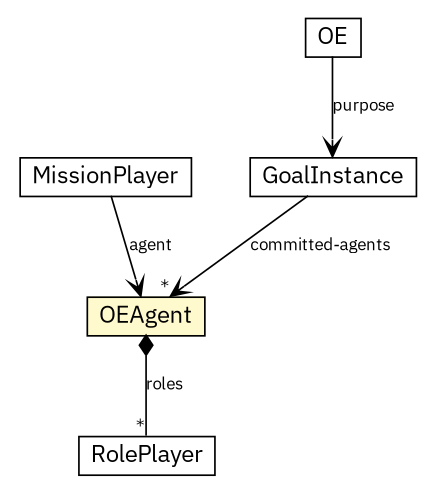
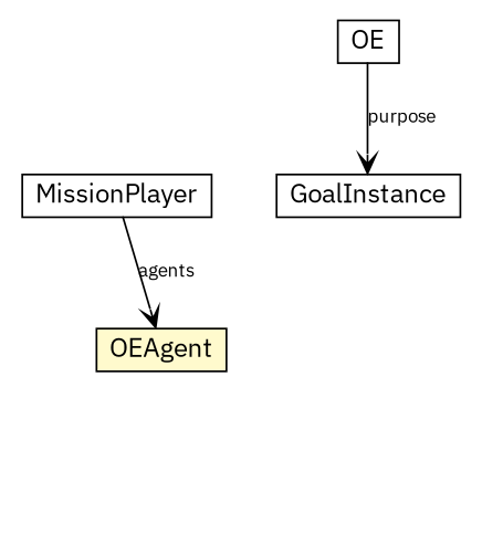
  digraph {
    fontname="IBM Plex Sans"
    nodesep=0.25
    ranksep=0.5
    node [fontcolor=black fontname="IBM Plex Sans" fontsize=14.0 shape=plaintext]
    edge [arrowhead=open color=black fontcolor=black fontname="IBM Plex Sans" fontsize=10.0 headport=p labelfontname=Helvetica labelfontsize=10 tailport=p]
-   n1 [label=<<table title="moise.oe.RolePlayer" border="0" cellborder="1" cellspacing="0" cellpadding="2" port="p" href="./RolePlayer.html"> 		<tr><td><table border="0" cellspacing="0" cellpadding="1"> <tr><td align="center" balign="center"> RolePlayer </td></tr> 		</table></td></tr> 		</table>>]
    n2 [label=<<table title="moise.oe.OEAgent" border="0" cellborder="1" cellspacing="0" cellpadding="2" port="p" bgcolor="lemonChiffon" href="./OEAgent.html"> 		<tr><td><table border="0" cellspacing="0" cellpadding="1"> <tr><td align="center" balign="center"> OEAgent </td></tr> 		</table></td></tr> 		</table>>]
    n3 [label=<<table title="moise.oe.MissionPlayer" border="0" cellborder="1" cellspacing="0" cellpadding="2" port="p" href="./MissionPlayer.html"> 		<tr><td><table border="0" cellspacing="0" cellpadding="1"> <tr><td align="center" balign="center"> MissionPlayer </td></tr> 		</table></td></tr> 		</table>>]
    n4 [label=<<table title="moise.oe.OE" border="0" cellborder="1" cellspacing="0" cellpadding="2" port="p" href="./OE.html"> 		<tr><td><table border="0" cellspacing="0" cellpadding="1"> <tr><td align="center" balign="center"> OE </td></tr> 		</table></td></tr> 		</table>>]
    n5 [label=<<table title="moise.oe.GoalInstance" border="0" cellborder="1" cellspacing="0" cellpadding="2" port="p" href="./GoalInstance.html"> 		<tr><td><table border="0" cellspacing="0" cellpadding="1"> <tr><td align="center" balign="center"> GoalInstance </td></tr> 		</table></td></tr> 		</table>>]
-   n2 -> n1 [arrowhead=none arrowtail=diamond dir=both headlabel="*" label=roles]
-   n3 -> n2 [label=agent]
+   n3 -> n2 [label=agents]
    n4 -> n5 [label=purpose]
-   n5 -> n2 [headlabel="*" label="committed-agents"]
  }
